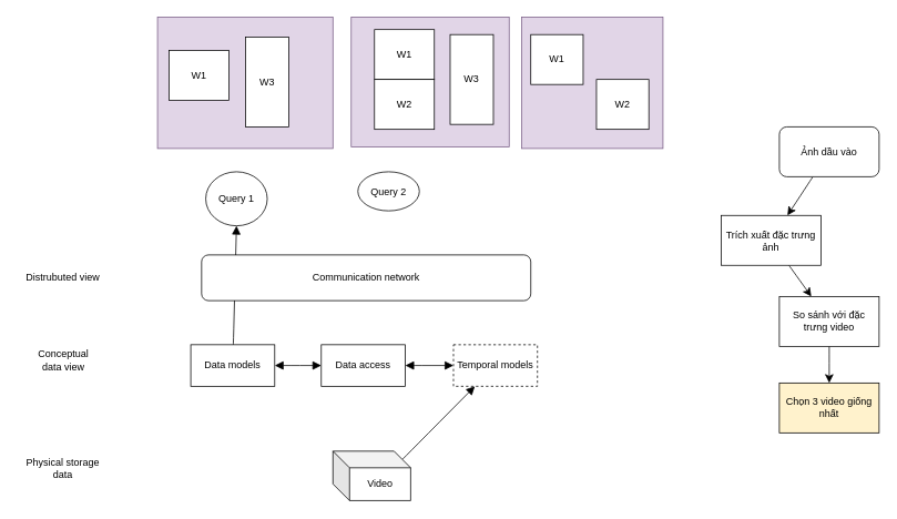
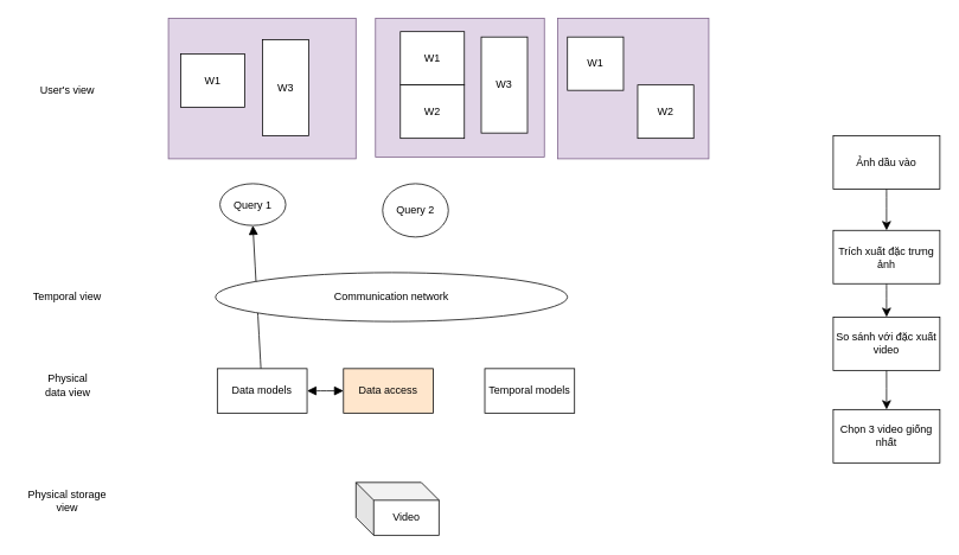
  <mxCell id="0" />
  <mxCell id="1" parent="0" />
  <mxCell id="2" style="edgeStyle=none;curved=1;rounded=0;orthogonalLoop=1;jettySize=auto;html=1;entryX=0.5;entryY=1;entryDx=0;entryDy=0;fontSize=12;startSize=8;endSize=8;endArrow=block;endFill=1;" parent="1" source="21" target="17" edge="1"><mxGeometry relative="1" as="geometry" /></mxCell>
  <mxCell id="3" value="" style="rounded=0;whiteSpace=wrap;html=1;fillColor=#e1d5e7;strokeColor=#795D86;" parent="1" vertex="1"><mxGeometry x="627" y="20" width="170" height="158" as="geometry" /></mxCell>
  <mxCell id="4" value="" style="rounded=0;whiteSpace=wrap;html=1;fillColor=#e1d5e7;strokeColor=#795D86;" parent="1" vertex="1"><mxGeometry x="189" y="20" width="211" height="158" as="geometry" /></mxCell>
+ <mxCell id="5" value="User's view" style="text;html=1;align=center;verticalAlign=middle;whiteSpace=wrap;rounded=0;" parent="1" vertex="1"><mxGeometry x="20" y="86" width="111" height="30" as="geometry" /></mxCell>
  <mxCell id="6" value="W1" style="rounded=0;whiteSpace=wrap;html=1;" parent="1" vertex="1"><mxGeometry x="203" y="60" width="72" height="60" as="geometry" /></mxCell>
  <mxCell id="7" value="W3" style="rounded=0;whiteSpace=wrap;html=1;" parent="1" vertex="1"><mxGeometry x="295" y="44" width="52" height="108" as="geometry" /></mxCell>
  <mxCell id="8" value="" style="group" parent="1" vertex="1" connectable="0"><mxGeometry x="450" y="35" width="162" height="141" as="geometry" /></mxCell>
  <mxCell id="9" value="" style="rounded=0;whiteSpace=wrap;html=1;fillColor=#e1d5e7;strokeColor=#795D86;" parent="8" vertex="1"><mxGeometry x="-28" y="-15" width="190" height="156" as="geometry" /></mxCell>
  <mxCell id="10" value="W1" style="rounded=0;whiteSpace=wrap;html=1;" parent="8" vertex="1"><mxGeometry width="72" height="60" as="geometry" /></mxCell>
  <mxCell id="11" value="W2" style="rounded=0;whiteSpace=wrap;html=1;" parent="8" vertex="1"><mxGeometry y="60" width="72" height="60" as="geometry" /></mxCell>
  <mxCell id="12" value="W3" style="rounded=0;whiteSpace=wrap;html=1;" parent="1" vertex="1"><mxGeometry x="541" y="41" width="52" height="108" as="geometry" /></mxCell>
  <mxCell id="13" value="W1" style="rounded=0;whiteSpace=wrap;html=1;" parent="1" vertex="1"><mxGeometry x="638" y="41" width="63" height="60" as="geometry" /></mxCell>
  <mxCell id="14" value="W2" style="rounded=0;whiteSpace=wrap;html=1;" parent="1" vertex="1"><mxGeometry x="717" y="95" width="63" height="60" as="geometry" /></mxCell>
- <mxCell id="15" value="Distrubuted view" style="text;html=1;align=center;verticalAlign=middle;whiteSpace=wrap;rounded=0;" parent="1" vertex="1"><mxGeometry x="20" y="318.5" width="111" height="30" as="geometry" /></mxCell>
- <mxCell id="16" value="Communication network" style="whiteSpace=wrap;html=1;rounded=1;" parent="1" vertex="1"><mxGeometry x="242" y="306" width="396" height="55" as="geometry" /></mxCell>
- <mxCell id="17" value="Query 1" style="ellipse;whiteSpace=wrap;html=1;" parent="1" vertex="1"><mxGeometry x="247" y="206" width="74" height="65" as="geometry" /></mxCell>
- <mxCell id="18" value="Query 2" style="ellipse;whiteSpace=wrap;html=1;" parent="1" vertex="1"><mxGeometry x="430" y="206" width="74" height="47" as="geometry" /></mxCell>
- <mxCell id="19" value="Conceptual data view" style="text;html=1;align=center;verticalAlign=middle;whiteSpace=wrap;rounded=0;" parent="1" vertex="1"><mxGeometry x="45.5" y="418" width="60" height="30" as="geometry" /></mxCell>
+ <mxCell id="15" value="Temporal view" style="text;html=1;align=center;verticalAlign=middle;whiteSpace=wrap;rounded=0;" parent="1" vertex="1"><mxGeometry x="20" y="318.5" width="111" height="30" as="geometry" /></mxCell>
+ <mxCell id="16" value="Communication network" style="ellipse;whiteSpace=wrap;html=1;" parent="1" vertex="1"><mxGeometry x="242" y="306" width="396" height="55" as="geometry" /></mxCell>
+ <mxCell id="17" value="Query 1" style="ellipse;whiteSpace=wrap;html=1;" parent="1" vertex="1"><mxGeometry x="247" y="206" width="74" height="47" as="geometry" /></mxCell>
+ <mxCell id="18" value="Query 2" style="ellipse;whiteSpace=wrap;html=1;" parent="1" vertex="1"><mxGeometry x="430" y="206" width="74" height="60" as="geometry" /></mxCell>
+ <mxCell id="19" value="Physical data view" style="text;html=1;align=center;verticalAlign=middle;whiteSpace=wrap;rounded=0;" parent="1" vertex="1"><mxGeometry x="45.5" y="418" width="60" height="30" as="geometry" /></mxCell>
  <mxCell id="20" style="edgeStyle=none;curved=1;rounded=0;orthogonalLoop=1;jettySize=auto;html=1;fontSize=12;startSize=8;endSize=8;startArrow=block;startFill=1;endArrow=block;endFill=1;" parent="1" source="21" target="23" edge="1"><mxGeometry relative="1" as="geometry" /></mxCell>
- <mxCell id="21" value="Data models" style="rounded=0;whiteSpace=wrap;html=1;" parent="1" vertex="1"><mxGeometry x="229" y="414" width="101" height="50" as="geometry" /></mxCell>
- <mxCell id="22" style="edgeStyle=none;curved=1;rounded=0;orthogonalLoop=1;jettySize=auto;html=1;fontSize=12;startSize=8;endSize=8;endArrow=block;endFill=1;startArrow=block;startFill=1;" parent="1" source="23" target="24" edge="1"><mxGeometry relative="1" as="geometry" /></mxCell>
- <mxCell id="23" value="Data access" style="rounded=0;whiteSpace=wrap;html=1;" parent="1" vertex="1"><mxGeometry x="386" y="414" width="101" height="50" as="geometry" /></mxCell>
- <mxCell id="24" value="Temporal models" style="rounded=0;whiteSpace=wrap;html=1;dashed=1;" parent="1" vertex="1"><mxGeometry x="545" y="414" width="101" height="50" as="geometry" /></mxCell>
- <mxCell id="25" style="edgeStyle=none;curved=1;rounded=0;orthogonalLoop=1;jettySize=auto;html=1;fontSize=12;startSize=8;endSize=8;endArrow=block;endFill=1;exitX=0;exitY=0;exitDx=83.5;exitDy=10;exitPerimeter=0;" parent="1" source="26" target="24" edge="1"><mxGeometry relative="1" as="geometry" /></mxCell>
+ <mxCell id="21" value="Data models" style="rounded=0;whiteSpace=wrap;html=1;" parent="1" vertex="1"><mxGeometry x="244" y="414" width="101" height="50" as="geometry" /></mxCell>
+ <mxCell id="23" value="Data access" style="rounded=0;whiteSpace=wrap;html=1;fillColor=#ffe6cc;" parent="1" vertex="1"><mxGeometry x="386" y="414" width="101" height="50" as="geometry" /></mxCell>
+ <mxCell id="24" value="Temporal models" style="rounded=0;whiteSpace=wrap;html=1;" parent="1" vertex="1"><mxGeometry x="545" y="414" width="101" height="50" as="geometry" /></mxCell>
  <mxCell id="26" value="Video" style="shape=cube;whiteSpace=wrap;html=1;boundedLbl=1;backgroundOutline=1;darkOpacity=0.05;darkOpacity2=0.1;size=20;rotation=0;" parent="1" vertex="1"><mxGeometry x="400" y="542" width="93.5" height="59.5" as="geometry" /></mxCell>
- <mxCell id="27" value="Physical storage data" style="text;html=1;align=center;verticalAlign=middle;whiteSpace=wrap;rounded=0;" parent="1" vertex="1"><mxGeometry x="28.25" y="548" width="94.5" height="30" as="geometry" /></mxCell>
+ <mxCell id="27" value="Physical storage view" style="text;html=1;align=center;verticalAlign=middle;whiteSpace=wrap;rounded=0;" parent="1" vertex="1"><mxGeometry x="28.25" y="548" width="94.5" height="30" as="geometry" /></mxCell>
  <mxCell id="28" style="edgeStyle=none;curved=1;rounded=0;orthogonalLoop=1;jettySize=auto;html=1;fontSize=12;startSize=8;endSize=8;" edge="1" parent="1" source="29" target="31"><mxGeometry relative="1" as="geometry" /></mxCell>
- <mxCell id="29" value="Ảnh dầu vào" style="whiteSpace=wrap;html=1;rounded=1;" vertex="1" parent="1"><mxGeometry x="937" y="152" width="120" height="60" as="geometry" /></mxCell>
+ <mxCell id="29" value="Ảnh dầu vào" style="rounded=0;whiteSpace=wrap;html=1;" vertex="1" parent="1"><mxGeometry x="937" y="152" width="120" height="60" as="geometry" /></mxCell>
  <mxCell id="30" style="edgeStyle=none;curved=1;rounded=0;orthogonalLoop=1;jettySize=auto;html=1;fontSize=12;startSize=8;endSize=8;" edge="1" parent="1" source="31" target="33"><mxGeometry relative="1" as="geometry" /></mxCell>
- <mxCell id="31" value="Trích xuất đặc trưng ảnh" style="rounded=0;whiteSpace=wrap;html=1;" vertex="1" parent="1"><mxGeometry x="867" y="258.5" width="120" height="60" as="geometry" /></mxCell>
+ <mxCell id="31" value="Trích xuất đặc trưng ảnh" style="rounded=0;whiteSpace=wrap;html=1;" vertex="1" parent="1"><mxGeometry x="937" y="258.5" width="120" height="60" as="geometry" /></mxCell>
  <mxCell id="32" style="edgeStyle=none;curved=1;rounded=0;orthogonalLoop=1;jettySize=auto;html=1;fontSize=12;startSize=8;endSize=8;" edge="1" parent="1" source="33" target="34"><mxGeometry relative="1" as="geometry" /></mxCell>
- <mxCell id="33" value="So sánh với đặc trưng video" style="rounded=0;whiteSpace=wrap;html=1;" vertex="1" parent="1"><mxGeometry x="937" y="356" width="120" height="60" as="geometry" /></mxCell>
- <mxCell id="34" value="Chọn 3 video giống nhất" style="rounded=0;whiteSpace=wrap;html=1;fillColor=#fff2cc;" vertex="1" parent="1"><mxGeometry x="937" y="460" width="120" height="60" as="geometry" /></mxCell>
+ <mxCell id="33" value="So sánh với đặc xuất video" style="rounded=0;whiteSpace=wrap;html=1;" vertex="1" parent="1"><mxGeometry x="937" y="356" width="120" height="60" as="geometry" /></mxCell>
+ <mxCell id="34" value="Chọn 3 video giống nhất" style="rounded=0;whiteSpace=wrap;html=1;" vertex="1" parent="1"><mxGeometry x="937" y="460" width="120" height="60" as="geometry" /></mxCell>
